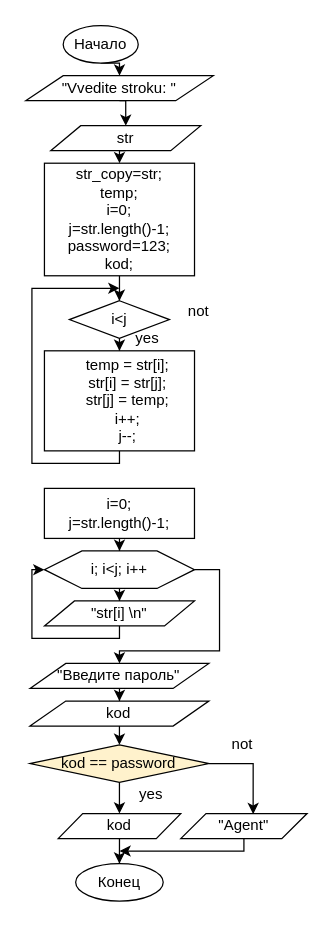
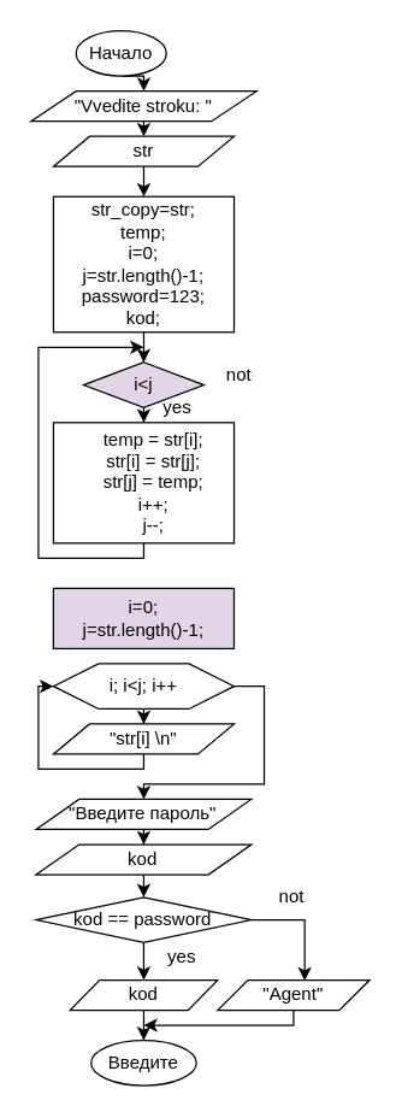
  <mxCell id="0" />
  <mxCell id="1" parent="0" />
  <mxCell id="2" style="edgeStyle=orthogonalEdgeStyle;rounded=0;orthogonalLoop=1;jettySize=auto;html=1;exitX=0.5;exitY=1;exitDx=0;exitDy=0;entryX=0.5;entryY=0;entryDx=0;entryDy=0;" edge="1" parent="1" source="3" target="5"><mxGeometry relative="1" as="geometry" /></mxCell>
  <mxCell id="3" value="Начало" style="ellipse;whiteSpace=wrap;html=1;" vertex="1" parent="1"><mxGeometry x="50" y="20" width="60" height="30" as="geometry" /></mxCell>
  <mxCell id="4" style="edgeStyle=orthogonalEdgeStyle;rounded=0;orthogonalLoop=1;jettySize=auto;html=1;exitX=0.5;exitY=1;exitDx=0;exitDy=0;entryX=0.5;entryY=0;entryDx=0;entryDy=0;" edge="1" parent="1" source="5" target="7"><mxGeometry relative="1" as="geometry" /></mxCell>
  <mxCell id="5" value="&quot;Vvedite stroku: &quot;" style="shape=parallelogram;perimeter=parallelogramPerimeter;whiteSpace=wrap;html=1;" vertex="1" parent="1"><mxGeometry x="20" y="60" width="150" height="20" as="geometry" /></mxCell>
  <mxCell id="6" style="edgeStyle=orthogonalEdgeStyle;rounded=0;orthogonalLoop=1;jettySize=auto;html=1;exitX=0.5;exitY=1;exitDx=0;exitDy=0;entryX=0.5;entryY=0;entryDx=0;entryDy=0;" edge="1" parent="1" source="7"><mxGeometry relative="1" as="geometry"><mxPoint x="95" y="130" as="targetPoint" /></mxGeometry></mxCell>
- <mxCell id="7" value="str" style="shape=parallelogram;perimeter=parallelogramPerimeter;whiteSpace=wrap;html=1;" vertex="1" parent="1"><mxGeometry x="40" y="100" width="120" height="20" as="geometry" /></mxCell>
+ <mxCell id="7" value="str" style="shape=parallelogram;perimeter=parallelogramPerimeter;whiteSpace=wrap;html=1;" vertex="1" parent="1"><mxGeometry x="35" y="90" width="120" height="20" as="geometry" /></mxCell>
  <mxCell id="8" style="edgeStyle=orthogonalEdgeStyle;rounded=0;orthogonalLoop=1;jettySize=auto;html=1;entryX=0.5;entryY=0;entryDx=0;entryDy=0;" edge="1" parent="1" source="9" target="11"><mxGeometry relative="1" as="geometry" /></mxCell>
  <mxCell id="9" value="&lt;div&gt;str_copy=str;&lt;/div&gt;&lt;div&gt;temp;&lt;/div&gt;&lt;div&gt;i=0;&lt;/div&gt;&lt;div&gt;j=str.length()-1;&lt;br&gt;&lt;/div&gt;&lt;div&gt;password=123;&lt;/div&gt;&lt;div&gt;kod;&lt;br&gt;&lt;/div&gt;" style="rounded=0;whiteSpace=wrap;html=1;" vertex="1" parent="1"><mxGeometry x="35" y="130" width="120" height="90" as="geometry" /></mxCell>
  <mxCell id="10" style="edgeStyle=orthogonalEdgeStyle;rounded=0;orthogonalLoop=1;jettySize=auto;html=1;entryX=0.5;entryY=0;entryDx=0;entryDy=0;" edge="1" parent="1" source="11" target="14"><mxGeometry relative="1" as="geometry" /></mxCell>
- <mxCell id="11" value="i&amp;lt;j" style="rhombus;whiteSpace=wrap;html=1;" vertex="1" parent="1"><mxGeometry x="54.97" y="240" width="80" height="30" as="geometry" /></mxCell>
- <mxCell id="12" value="&lt;div&gt;Конец&lt;/div&gt;" style="ellipse;whiteSpace=wrap;html=1;" vertex="1" parent="1"><mxGeometry x="59.97" y="690" width="70" height="30" as="geometry" /></mxCell>
+ <mxCell id="11" value="i&amp;lt;j" style="rhombus;whiteSpace=wrap;html=1;fillColor=#e1d5e7;" vertex="1" parent="1"><mxGeometry x="54.97" y="240" width="80" height="30" as="geometry" /></mxCell>
+ <mxCell id="12" value="&lt;div&gt;Введите&lt;/div&gt;" style="ellipse;whiteSpace=wrap;html=1;" vertex="1" parent="1"><mxGeometry x="59.97" y="690" width="70" height="30" as="geometry" /></mxCell>
  <mxCell id="13" style="edgeStyle=orthogonalEdgeStyle;rounded=0;orthogonalLoop=1;jettySize=auto;html=1;" edge="1" parent="1" source="14"><mxGeometry relative="1" as="geometry"><mxPoint x="95" y="230" as="targetPoint" /><Array as="points"><mxPoint x="95" y="370" /><mxPoint x="25" y="370" /><mxPoint x="25" y="230" /></Array></mxGeometry></mxCell>
  <mxCell id="14" value="&amp;nbsp;&amp;nbsp;&amp;nbsp; temp = str[i];&lt;br&gt;&amp;nbsp;&amp;nbsp;&amp;nbsp; str[i] = str[j];&lt;br&gt;&amp;nbsp;&amp;nbsp;&amp;nbsp; str[j] = temp;&lt;br&gt;&amp;nbsp;&amp;nbsp;&amp;nbsp; i++;&lt;br&gt;&amp;nbsp;&amp;nbsp;&amp;nbsp; j--;" style="rounded=0;whiteSpace=wrap;html=1;" vertex="1" parent="1"><mxGeometry x="35" y="280" width="120" height="80" as="geometry" /></mxCell>
  <mxCell id="15" value="&lt;div&gt;&lt;br&gt;&lt;/div&gt;" style="text;html=1;align=center;verticalAlign=middle;resizable=0;points=[];autosize=1;" vertex="1" parent="1"><mxGeometry x="132" y="271" width="20" height="20" as="geometry" /></mxCell>
  <mxCell id="16" value="not" style="text;html=1;align=center;verticalAlign=middle;resizable=0;points=[];autosize=1;" vertex="1" parent="1"><mxGeometry x="143" y="239" width="30" height="20" as="geometry" /></mxCell>
  <mxCell id="17" value="yes" style="text;html=1;align=center;verticalAlign=middle;resizable=0;points=[];autosize=1;" vertex="1" parent="1"><mxGeometry x="102" y="260" width="30" height="20" as="geometry" /></mxCell>
- <mxCell id="18" style="edgeStyle=orthogonalEdgeStyle;rounded=0;orthogonalLoop=1;jettySize=auto;html=1;entryX=0.5;entryY=0;entryDx=0;entryDy=0;" edge="1" parent="1" source="19" target="22"><mxGeometry relative="1" as="geometry" /></mxCell>
- <mxCell id="19" value="i=0;&lt;div&gt;j=str.length()-1;&lt;/div&gt;" style="rounded=0;whiteSpace=wrap;html=1;" vertex="1" parent="1"><mxGeometry x="34.97" y="390" width="120" height="40" as="geometry" /></mxCell>
+ <mxCell id="19" value="i=0;&lt;div&gt;j=str.length()-1;&lt;/div&gt;" style="rounded=0;whiteSpace=wrap;html=1;fillColor=#e1d5e7;" vertex="1" parent="1"><mxGeometry x="34.97" y="390" width="120" height="40" as="geometry" /></mxCell>
  <mxCell id="20" style="edgeStyle=orthogonalEdgeStyle;rounded=0;orthogonalLoop=1;jettySize=auto;html=1;entryX=0.5;entryY=0;entryDx=0;entryDy=0;" edge="1" parent="1" source="22" target="24"><mxGeometry relative="1" as="geometry" /></mxCell>
  <mxCell id="21" style="edgeStyle=orthogonalEdgeStyle;rounded=0;orthogonalLoop=1;jettySize=auto;html=1;entryX=0.5;entryY=0;entryDx=0;entryDy=0;" edge="1" parent="1" source="22" target="26"><mxGeometry relative="1" as="geometry"><Array as="points"><mxPoint x="175" y="455" /><mxPoint x="175" y="520" /><mxPoint x="95" y="520" /></Array></mxGeometry></mxCell>
  <mxCell id="22" value="i; i&amp;lt;j; i++" style="shape=hexagon;perimeter=hexagonPerimeter2;whiteSpace=wrap;html=1;" vertex="1" parent="1"><mxGeometry x="35" y="440" width="120" height="30" as="geometry" /></mxCell>
  <mxCell id="23" style="edgeStyle=orthogonalEdgeStyle;rounded=0;orthogonalLoop=1;jettySize=auto;html=1;entryX=0;entryY=0.5;entryDx=0;entryDy=0;" edge="1" parent="1" source="24" target="22"><mxGeometry relative="1" as="geometry"><Array as="points"><mxPoint x="95" y="510" /><mxPoint x="25" y="510" /><mxPoint x="25" y="455" /></Array></mxGeometry></mxCell>
  <mxCell id="24" value="&quot;str[i] \n&quot; " style="shape=parallelogram;perimeter=parallelogramPerimeter;whiteSpace=wrap;html=1;" vertex="1" parent="1"><mxGeometry x="35" y="480" width="120" height="20" as="geometry" /></mxCell>
  <mxCell id="25" value="" style="edgeStyle=orthogonalEdgeStyle;rounded=0;orthogonalLoop=1;jettySize=auto;html=1;" edge="1" parent="1" source="26" target="28"><mxGeometry relative="1" as="geometry" /></mxCell>
  <mxCell id="26" value="&quot;Введите пароль&quot; " style="shape=parallelogram;perimeter=parallelogramPerimeter;whiteSpace=wrap;html=1;" vertex="1" parent="1"><mxGeometry x="23.47" y="530" width="143" height="20" as="geometry" /></mxCell>
  <mxCell id="27" style="edgeStyle=orthogonalEdgeStyle;rounded=0;orthogonalLoop=1;jettySize=auto;html=1;exitX=0.5;exitY=1;exitDx=0;exitDy=0;entryX=0.5;entryY=0;entryDx=0;entryDy=0;" edge="1" parent="1" source="28" target="31"><mxGeometry relative="1" as="geometry" /></mxCell>
  <mxCell id="28" value="kod" style="shape=parallelogram;perimeter=parallelogramPerimeter;whiteSpace=wrap;html=1;" vertex="1" parent="1"><mxGeometry x="23.47" y="560" width="143" height="20" as="geometry" /></mxCell>
  <mxCell id="29" style="edgeStyle=orthogonalEdgeStyle;rounded=0;orthogonalLoop=1;jettySize=auto;html=1;entryX=0.573;entryY=0.024;entryDx=0;entryDy=0;entryPerimeter=0;" edge="1" parent="1" source="31" target="37"><mxGeometry relative="1" as="geometry"><Array as="points"><mxPoint x="202" y="610" /></Array></mxGeometry></mxCell>
  <mxCell id="30" style="edgeStyle=orthogonalEdgeStyle;rounded=0;orthogonalLoop=1;jettySize=auto;html=1;exitX=0.5;exitY=1;exitDx=0;exitDy=0;entryX=0.5;entryY=0;entryDx=0;entryDy=0;" edge="1" parent="1" source="31" target="35"><mxGeometry relative="1" as="geometry" /></mxCell>
- <mxCell id="31" value="kod == password" style="rhombus;whiteSpace=wrap;html=1;fillColor=#fff2cc;" vertex="1" parent="1"><mxGeometry x="23.47" y="595" width="143" height="30" as="geometry" /></mxCell>
+ <mxCell id="31" value="kod == password" style="rhombus;whiteSpace=wrap;html=1;" vertex="1" parent="1"><mxGeometry x="23.47" y="595" width="143" height="30" as="geometry" /></mxCell>
  <mxCell id="32" value="&lt;div&gt;yes&lt;/div&gt;" style="text;html=1;align=center;verticalAlign=middle;resizable=0;points=[];autosize=1;" vertex="1" parent="1"><mxGeometry x="104.97" y="625" width="30" height="20" as="geometry" /></mxCell>
  <mxCell id="33" value="not" style="text;html=1;align=center;verticalAlign=middle;resizable=0;points=[];autosize=1;" vertex="1" parent="1"><mxGeometry x="178" y="585" width="30" height="20" as="geometry" /></mxCell>
  <mxCell id="34" style="edgeStyle=orthogonalEdgeStyle;rounded=0;orthogonalLoop=1;jettySize=auto;html=1;" edge="1" parent="1" source="35" target="12"><mxGeometry relative="1" as="geometry" /></mxCell>
  <mxCell id="35" value="kod" style="shape=parallelogram;perimeter=parallelogramPerimeter;whiteSpace=wrap;html=1;" vertex="1" parent="1"><mxGeometry x="46" y="650" width="98" height="20" as="geometry" /></mxCell>
  <mxCell id="36" style="edgeStyle=orthogonalEdgeStyle;rounded=0;orthogonalLoop=1;jettySize=auto;html=1;" edge="1" parent="1" source="37"><mxGeometry relative="1" as="geometry"><mxPoint x="95" y="680" as="targetPoint" /><Array as="points"><mxPoint x="194" y="680" /></Array></mxGeometry></mxCell>
  <mxCell id="37" value="&quot;Agent&quot;" style="shape=parallelogram;perimeter=parallelogramPerimeter;whiteSpace=wrap;html=1;" vertex="1" parent="1"><mxGeometry x="144" y="650" width="101" height="20" as="geometry" /></mxCell>
